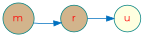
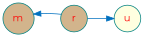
  digraph {
    fontname=Montserrat
    rankdir=LR
    node [color=teal fillcolor=tan fontcolor=red fontname=Montserrat shape=circle style=filled]
    edge [color="#0070BF" fontname=Montserrat]
    n1 [label=m]
    n2 [label=r]
    n3 [fillcolor=lightyellow label=u]
-   n1 -> n2
+   n2 -> n1
    n2 -> n3
  }
